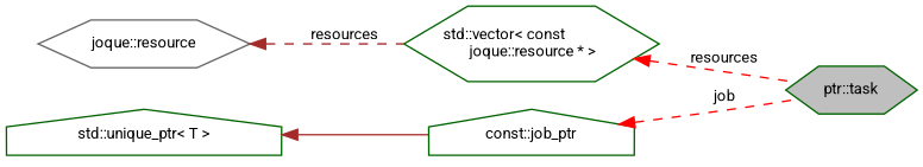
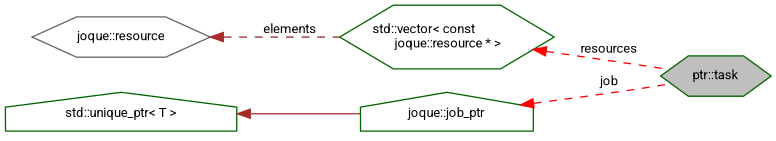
  digraph {
    fontname=Roboto
    rankdir=LR
    node [color=darkgreen fillcolor=white fontname=Roboto fontsize=10 shape=hexagon style=filled]
    edge [color=red dir=back fontname=Roboto fontsize=10 labelfontname=Helvetica labelfontsize=10 style=dashed]
    n1 [fillcolor=grey75 fontcolor=black height=0.2 label="ptr::task" width=0.4]
    n2 [height=0.2 label="std::vector\< const\l joque::resource * \>" width=0.4]
    n3 [color=gray40 height=0.2 label="joque::resource" width=0.4]
-   n4 [height=0.2 label="const::job_ptr" shape=house width=0.4]
+   n4 [height=0.2 label="joque::job_ptr" shape=house width=0.4]
    n5 [height=0.2 label="std::unique_ptr\< T \>" shape=house width=0.4]
    n2 -> n1 [label=" resources"]
-   n3 -> n2 [color=brown label=" resources"]
+   n3 -> n2 [color=brown label=" elements"]
    n4 -> n1 [label=" job"]
    n5 -> n4 [color=brown style=solid]
  }
